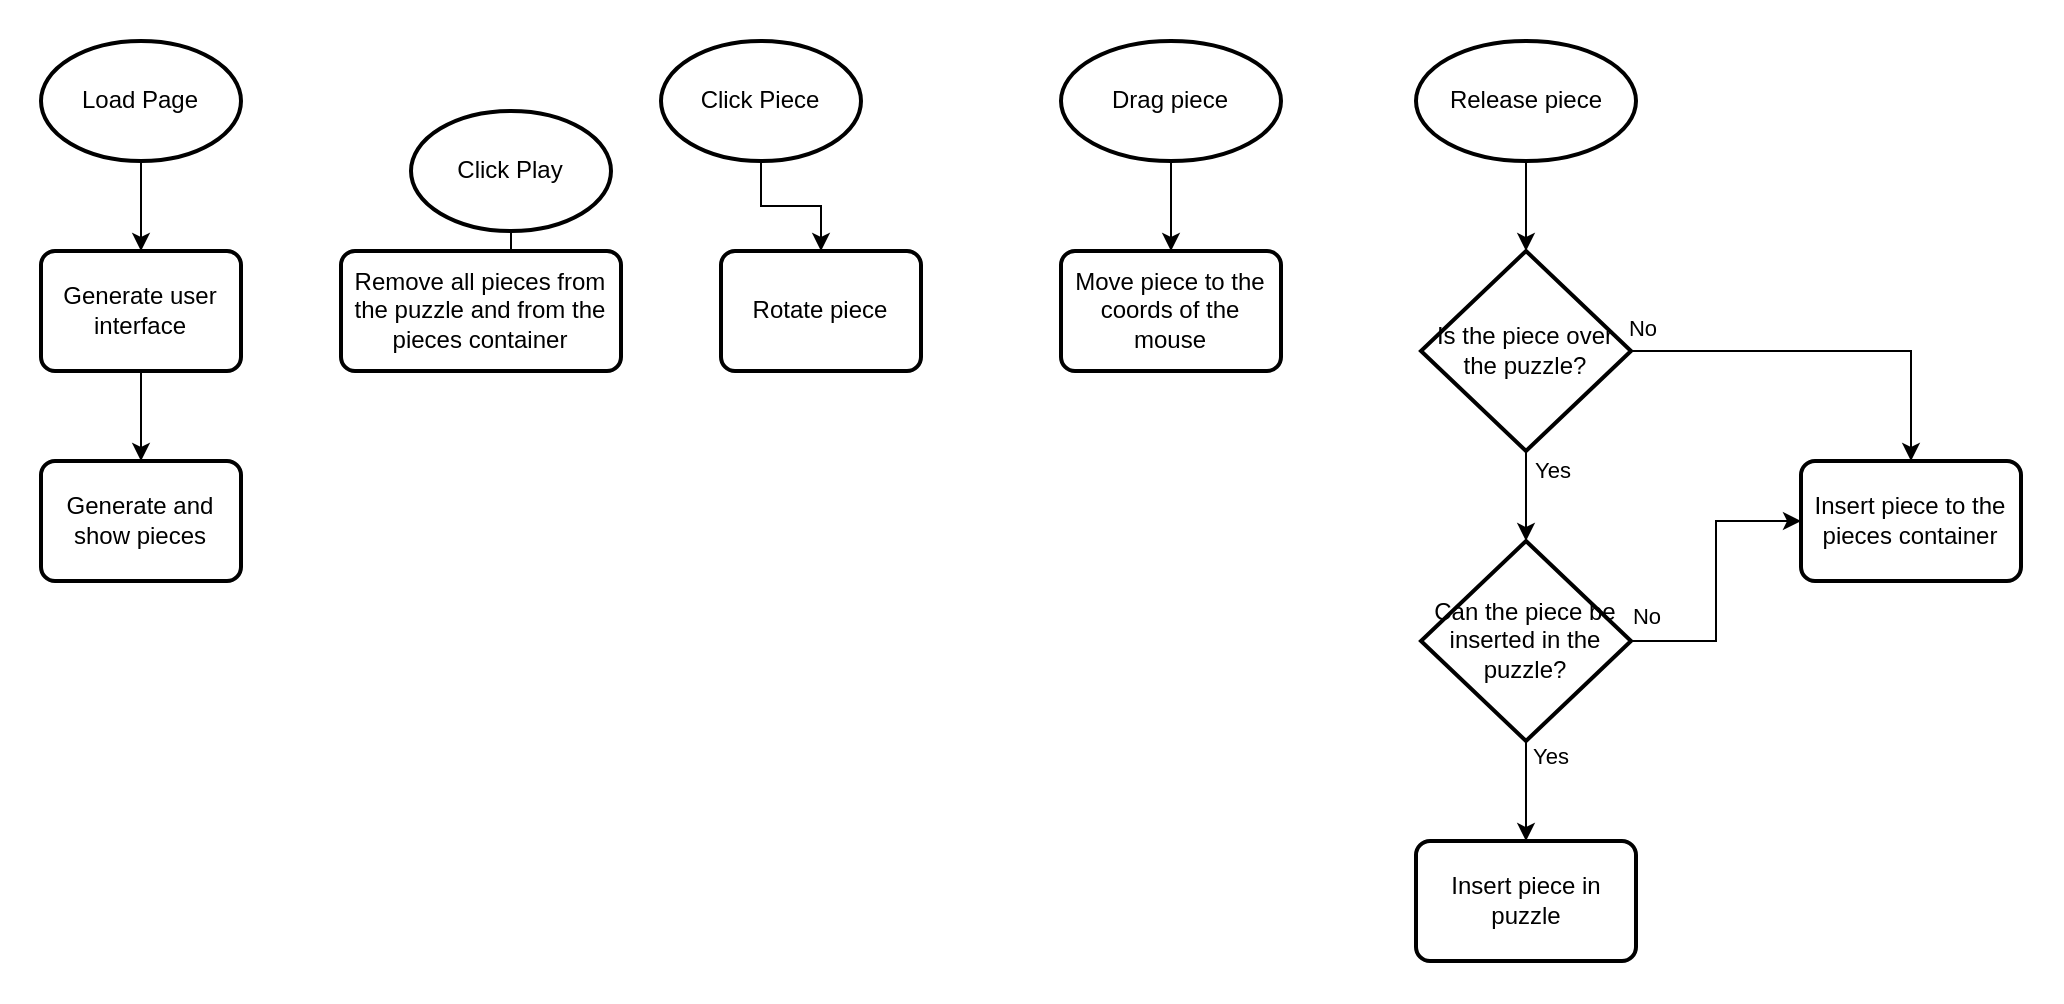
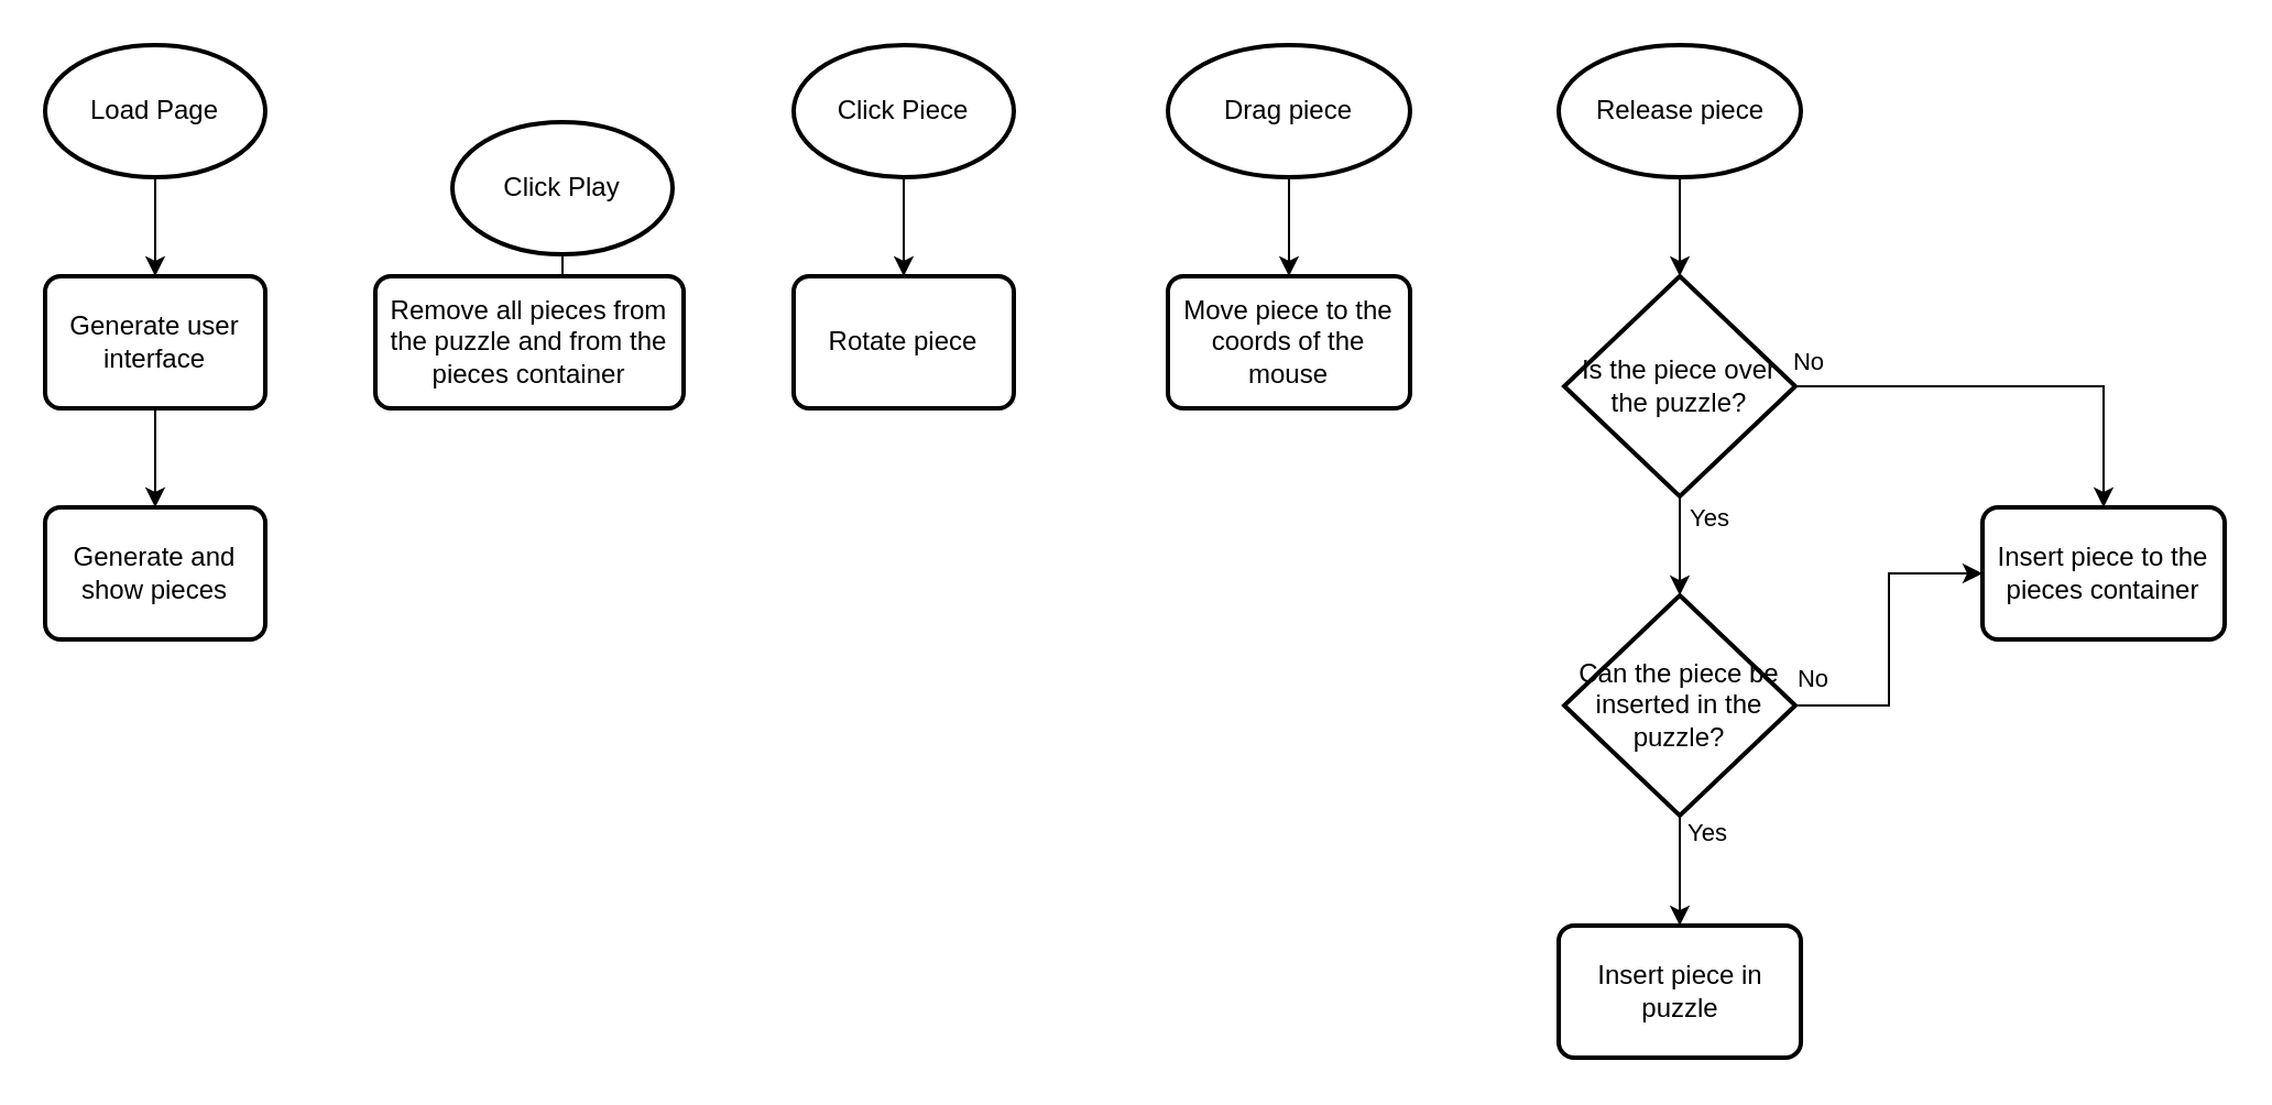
  <mxCell id="0" />
  <mxCell id="1" parent="0" />
  <mxCell id="2" style="edgeStyle=orthogonalEdgeStyle;rounded=0;orthogonalLoop=1;jettySize=auto;html=1;entryX=0.5;entryY=0;entryDx=0;entryDy=0;" edge="1" parent="1" source="3" target="5"><mxGeometry relative="1" as="geometry" /></mxCell>
  <mxCell id="3" value="Load Page" style="strokeWidth=2;html=1;shape=mxgraph.flowchart.start_2;whiteSpace=wrap;" vertex="1" parent="1"><mxGeometry x="20" y="20" width="100" height="60" as="geometry" /></mxCell>
  <mxCell id="4" style="edgeStyle=orthogonalEdgeStyle;rounded=0;orthogonalLoop=1;jettySize=auto;html=1;" edge="1" parent="1" source="5" target="6"><mxGeometry relative="1" as="geometry" /></mxCell>
  <mxCell id="5" value="Generate user interface" style="rounded=1;whiteSpace=wrap;html=1;absoluteArcSize=1;arcSize=14;strokeWidth=2;" vertex="1" parent="1"><mxGeometry x="20" y="125" width="100" height="60" as="geometry" /></mxCell>
  <mxCell id="6" value="Generate and show pieces" style="rounded=1;whiteSpace=wrap;html=1;absoluteArcSize=1;arcSize=14;strokeWidth=2;" vertex="1" parent="1"><mxGeometry x="20" y="230" width="100" height="60" as="geometry" /></mxCell>
  <mxCell id="7" style="edgeStyle=orthogonalEdgeStyle;rounded=0;orthogonalLoop=1;jettySize=auto;html=1;" edge="1" parent="1" source="8" target="9"><mxGeometry relative="1" as="geometry" /></mxCell>
  <mxCell id="8" value="Click Play" style="strokeWidth=2;html=1;shape=mxgraph.flowchart.start_2;whiteSpace=wrap;" vertex="1" parent="1"><mxGeometry x="205" y="55" width="100" height="60" as="geometry" /></mxCell>
  <mxCell id="9" value="Remove all pieces from the puzzle and from the pieces container" style="rounded=1;whiteSpace=wrap;html=1;absoluteArcSize=1;arcSize=14;strokeWidth=2;" vertex="1" parent="1"><mxGeometry x="170" y="125" width="140" height="60" as="geometry" /></mxCell>
  <mxCell id="10" style="edgeStyle=orthogonalEdgeStyle;rounded=0;orthogonalLoop=1;jettySize=auto;html=1;" edge="1" parent="1" source="11" target="12"><mxGeometry relative="1" as="geometry" /></mxCell>
- <mxCell id="11" value="Click Piece" style="strokeWidth=2;html=1;shape=mxgraph.flowchart.start_2;whiteSpace=wrap;" vertex="1" parent="1"><mxGeometry x="330" y="20" width="100" height="60" as="geometry" /></mxCell>
+ <mxCell id="11" value="Click Piece" style="strokeWidth=2;html=1;shape=mxgraph.flowchart.start_2;whiteSpace=wrap;" vertex="1" parent="1"><mxGeometry x="360" y="20" width="100" height="60" as="geometry" /></mxCell>
  <mxCell id="12" value="Rotate piece" style="rounded=1;whiteSpace=wrap;html=1;absoluteArcSize=1;arcSize=14;strokeWidth=2;" vertex="1" parent="1"><mxGeometry x="360" y="125" width="100" height="60" as="geometry" /></mxCell>
  <mxCell id="13" style="edgeStyle=orthogonalEdgeStyle;rounded=0;orthogonalLoop=1;jettySize=auto;html=1;" edge="1" parent="1" source="14" target="15"><mxGeometry relative="1" as="geometry" /></mxCell>
  <mxCell id="14" value="Drag piece" style="strokeWidth=2;html=1;shape=mxgraph.flowchart.start_2;whiteSpace=wrap;" vertex="1" parent="1"><mxGeometry x="530" y="20" width="110" height="60" as="geometry" /></mxCell>
  <mxCell id="15" value="Move piece to the coords of the mouse" style="rounded=1;whiteSpace=wrap;html=1;absoluteArcSize=1;arcSize=14;strokeWidth=2;" vertex="1" parent="1"><mxGeometry x="530" y="125" width="110" height="60" as="geometry" /></mxCell>
  <mxCell id="16" style="edgeStyle=orthogonalEdgeStyle;rounded=0;orthogonalLoop=1;jettySize=auto;html=1;" edge="1" parent="1" source="17" target="22"><mxGeometry relative="1" as="geometry" /></mxCell>
  <mxCell id="17" value="Release piece" style="strokeWidth=2;html=1;shape=mxgraph.flowchart.start_2;whiteSpace=wrap;" vertex="1" parent="1"><mxGeometry x="707.5" y="20" width="110" height="60" as="geometry" /></mxCell>
  <mxCell id="18" style="edgeStyle=orthogonalEdgeStyle;rounded=0;orthogonalLoop=1;jettySize=auto;html=1;" edge="1" parent="1" source="22" target="29"><mxGeometry relative="1" as="geometry" /></mxCell>
  <mxCell id="19" value="No" style="edgeLabel;html=1;align=center;verticalAlign=middle;resizable=0;points=[];" vertex="1" connectable="0" parent="18"><mxGeometry x="-0.681" relative="1" as="geometry"><mxPoint x="-26" y="-12" as="offset" /></mxGeometry></mxCell>
  <mxCell id="20" style="edgeStyle=orthogonalEdgeStyle;rounded=0;orthogonalLoop=1;jettySize=auto;html=1;" edge="1" parent="1" source="22" target="27"><mxGeometry relative="1" as="geometry" /></mxCell>
  <mxCell id="21" value="Yes" style="edgeLabel;html=1;align=center;verticalAlign=middle;resizable=0;points=[];" vertex="1" connectable="0" parent="20"><mxGeometry x="-0.071" y="3" relative="1" as="geometry"><mxPoint x="10" y="-12" as="offset" /></mxGeometry></mxCell>
  <mxCell id="22" value="Is the piece over the puzzle?" style="strokeWidth=2;html=1;shape=mxgraph.flowchart.decision;whiteSpace=wrap;" vertex="1" parent="1"><mxGeometry x="710" y="125" width="105" height="100" as="geometry" /></mxCell>
  <mxCell id="23" style="edgeStyle=orthogonalEdgeStyle;rounded=0;orthogonalLoop=1;jettySize=auto;html=1;" edge="1" parent="1" source="27" target="28"><mxGeometry relative="1" as="geometry" /></mxCell>
  <mxCell id="24" value="Yes" style="edgeLabel;html=1;align=center;verticalAlign=middle;resizable=0;points=[];" vertex="1" connectable="0" parent="23"><mxGeometry x="-0.327" relative="1" as="geometry"><mxPoint x="12" y="-10" as="offset" /></mxGeometry></mxCell>
  <mxCell id="25" style="edgeStyle=orthogonalEdgeStyle;rounded=0;orthogonalLoop=1;jettySize=auto;html=1;" edge="1" parent="1" source="27" target="29"><mxGeometry relative="1" as="geometry" /></mxCell>
  <mxCell id="26" value="No" style="edgeLabel;html=1;align=center;verticalAlign=middle;resizable=0;points=[];" vertex="1" connectable="0" parent="25"><mxGeometry x="-0.731" y="-2" relative="1" as="geometry"><mxPoint x="-13" y="-15" as="offset" /></mxGeometry></mxCell>
  <mxCell id="27" value="Can the piece be inserted in the puzzle?" style="strokeWidth=2;html=1;shape=mxgraph.flowchart.decision;whiteSpace=wrap;" vertex="1" parent="1"><mxGeometry x="710" y="270" width="105" height="100" as="geometry" /></mxCell>
  <mxCell id="28" value="Insert piece in puzzle" style="rounded=1;whiteSpace=wrap;html=1;absoluteArcSize=1;arcSize=14;strokeWidth=2;" vertex="1" parent="1"><mxGeometry x="707.5" y="420" width="110" height="60" as="geometry" /></mxCell>
  <mxCell id="29" value="Insert piece to the pieces container" style="rounded=1;whiteSpace=wrap;html=1;absoluteArcSize=1;arcSize=14;strokeWidth=2;" vertex="1" parent="1"><mxGeometry x="900" y="230" width="110" height="60" as="geometry" /></mxCell>
